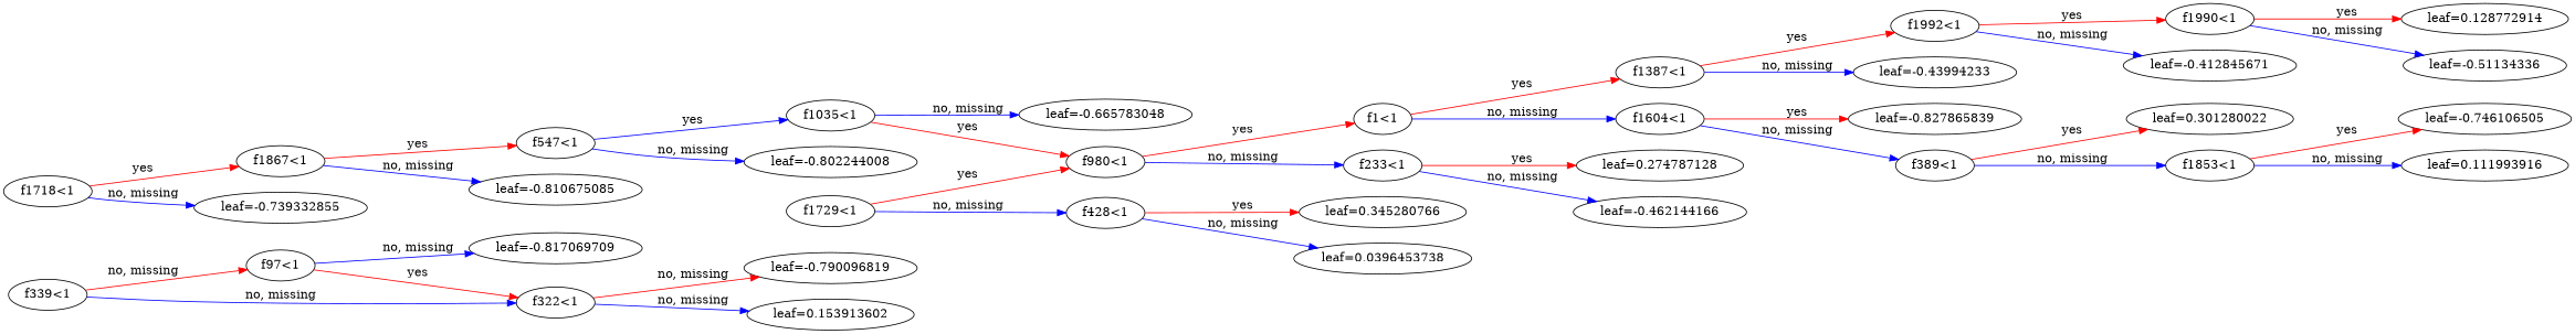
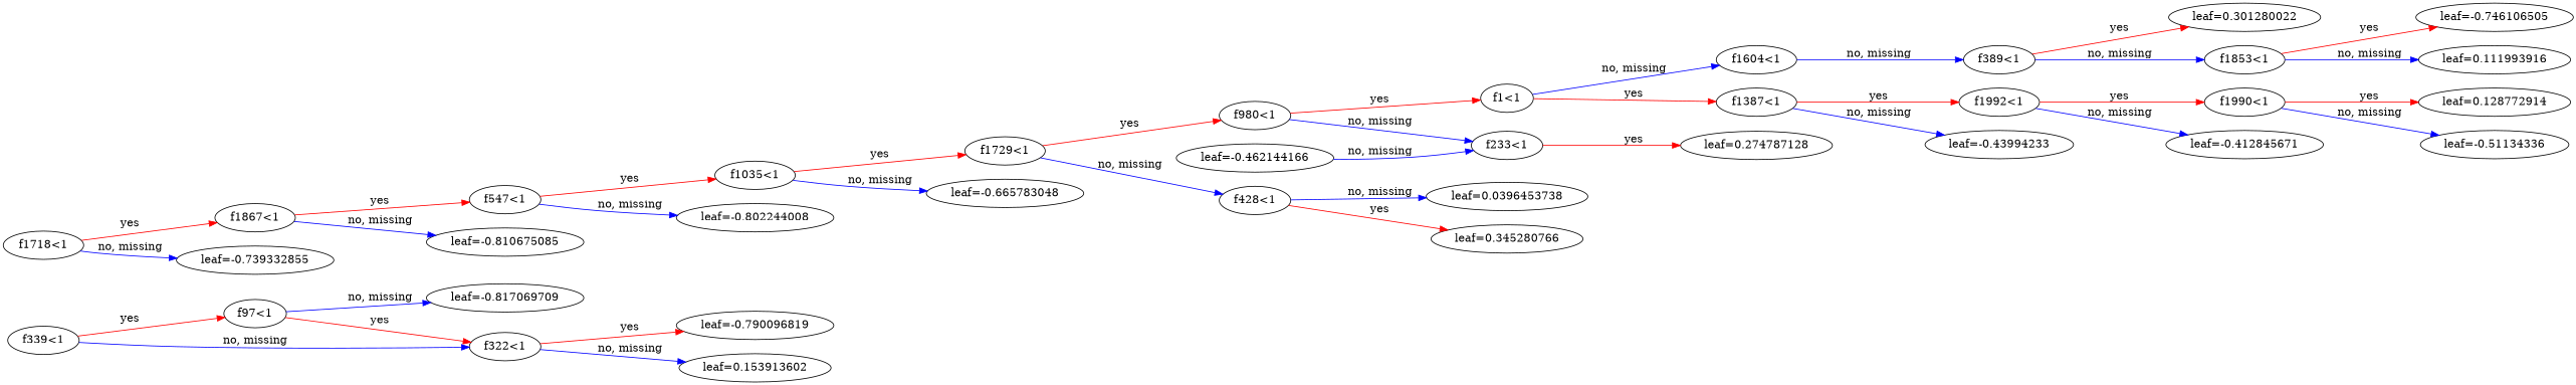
  digraph {
    rankdir=LR
    edge [color="#FF0000"]
    n1 [label="f339<1"]
    n2 [label="f97<1"]
    n3 [label="f322<1"]
    n4 [label="leaf=-0.817069709"]
    n5 [label="leaf=-0.790096819"]
    n6 [label="leaf=0.153913602"]
    n7 [label="f1718<1"]
    n8 [label="f1867<1"]
    n9 [label="leaf=-0.739332855"]
    n10 [label="f547<1"]
    n11 [label="leaf=-0.810675085"]
    n12 [label="f1035<1"]
    n13 [label="leaf=-0.802244008"]
    n14 [label="f1729<1"]
    n15 [label="leaf=-0.665783048"]
    n16 [label="f980<1"]
    n17 [label="f428<1"]
    n18 [label="f1<1"]
    n19 [label="f233<1"]
    n20 [label="leaf=0.345280766"]
    n21 [label="leaf=0.0396453738"]
    n22 [label="f1387<1"]
    n23 [label="f1604<1"]
    n24 [label="leaf=0.274787128"]
    n25 [label="leaf=-0.462144166"]
    n26 [label="f1992<1"]
    n27 [label="leaf=-0.43994233"]
-   n28 [label="leaf=-0.827865839"]
    n29 [label="f389<1"]
    n30 [label="f1990<1"]
    n31 [label="leaf=-0.412845671"]
    n32 [label="leaf=0.301280022"]
    n33 [label="f1853<1"]
    n34 [label="leaf=0.128772914"]
    n35 [label="leaf=-0.51134336"]
    n36 [label="leaf=-0.746106505"]
    n37 [label="leaf=0.111993916"]
-   n1 -> n2 [label="no, missing"]
+   n1 -> n2 [label=yes]
    n1 -> n3 [color="#0000FF" label="no, missing"]
    n2 -> n3 [label=yes]
    n2 -> n4 [color="#0000FF" label="no, missing"]
-   n3 -> n5 [label="no, missing"]
+   n3 -> n5 [label=yes]
    n3 -> n6 [color="#0000FF" label="no, missing"]
    n7 -> n8 [label=yes]
    n7 -> n9 [color="#0000FF" label="no, missing"]
    n8 -> n10 [label=yes]
    n8 -> n11 [color="#0000FF" label="no, missing"]
-   n10 -> n12 [color="#0000FF" label=yes]
+   n10 -> n12 [label=yes]
    n10 -> n13 [color="#0000FF" label="no, missing"]
-   n12 -> n16 [label=yes]
+   n12 -> n14 [label=yes]
    n12 -> n15 [color="#0000FF" label="no, missing"]
    n14 -> n16 [label=yes]
    n14 -> n17 [color="#0000FF" label="no, missing"]
    n16 -> n18 [label=yes]
    n16 -> n19 [color="#0000FF" label="no, missing"]
    n17 -> n20 [label=yes]
    n17 -> n21 [color="#0000FF" label="no, missing"]
    n18 -> n22 [label=yes]
    n18 -> n23 [color="#0000FF" label="no, missing"]
    n19 -> n24 [label=yes]
-   n19 -> n25 [color="#0000FF" label="no, missing"]
+   n25 -> n19 [color="#0000FF" label="no, missing"]
    n22 -> n26 [label=yes]
    n22 -> n27 [color="#0000FF" label="no, missing"]
-   n23 -> n28 [label=yes]
    n23 -> n29 [color="#0000FF" label="no, missing"]
    n26 -> n30 [label=yes]
    n26 -> n31 [color="#0000FF" label="no, missing"]
    n29 -> n32 [label=yes]
    n29 -> n33 [color="#0000FF" label="no, missing"]
    n30 -> n34 [label=yes]
    n30 -> n35 [color="#0000FF" label="no, missing"]
    n33 -> n36 [label=yes]
    n33 -> n37 [color="#0000FF" label="no, missing"]
  }
